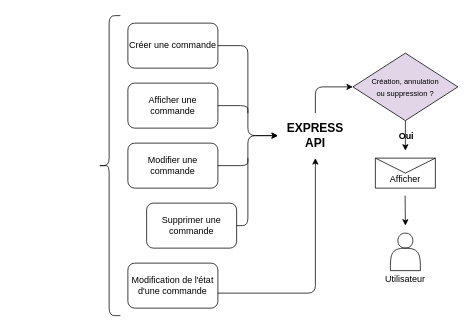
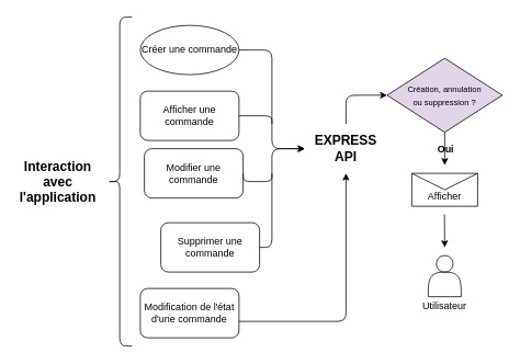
  <mxCell id="0" />
  <mxCell id="1" parent="0" />
- <mxCell id="2" value="Créer une commande" style="rounded=1;whiteSpace=wrap;html=1;" parent="1" vertex="1"><mxGeometry x="170" y="30" width="120" height="60" as="geometry" /></mxCell>
- <mxCell id="3" value="Modifier une commande" style="rounded=1;whiteSpace=wrap;html=1;" parent="1" vertex="1"><mxGeometry x="170" y="190" width="120" height="60" as="geometry" /></mxCell>
+ <mxCell id="2" value="Créer une commande" style="ellipse;whiteSpace=wrap;html=1;" parent="1" vertex="1"><mxGeometry x="170" y="30" width="120" height="60" as="geometry" /></mxCell>
+ <mxCell id="3" value="Modifier une commande" style="rounded=1;whiteSpace=wrap;html=1;" parent="1" vertex="1"><mxGeometry x="175" y="180" width="120" height="60" as="geometry" /></mxCell>
  <mxCell id="4" value="Supprimer une commande" style="rounded=1;whiteSpace=wrap;html=1;" parent="1" vertex="1"><mxGeometry x="195" y="270" width="120" height="60" as="geometry" /></mxCell>
  <mxCell id="5" value="Afficher une commande" style="rounded=1;whiteSpace=wrap;html=1;" parent="1" vertex="1"><mxGeometry x="170" y="110" width="120" height="60" as="geometry" /></mxCell>
  <mxCell id="6" value="" style="endArrow=classic;html=1;edgeStyle=orthogonalEdgeStyle;exitX=1;exitY=0.5;exitDx=0;exitDy=0;" parent="1" source="2" edge="1"><mxGeometry width="50" height="50" relative="1" as="geometry"><mxPoint x="430" y="210" as="sourcePoint" /><mxPoint x="370" y="180" as="targetPoint" /><Array as="points"><mxPoint x="330" y="60" /><mxPoint x="330" y="180" /></Array></mxGeometry></mxCell>
  <mxCell id="7" value="" style="endArrow=none;html=1;endFill=0;exitX=1;exitY=0.5;exitDx=0;exitDy=0;edgeStyle=orthogonalEdgeStyle;" parent="1" source="5" edge="1"><mxGeometry width="50" height="50" relative="1" as="geometry"><mxPoint x="300" y="139.66" as="sourcePoint" /><mxPoint x="330" y="150" as="targetPoint" /><Array as="points"><mxPoint x="330" y="140" /></Array></mxGeometry></mxCell>
  <mxCell id="8" value="" style="endArrow=classic;html=1;edgeStyle=orthogonalEdgeStyle;exitX=1;exitY=0.5;exitDx=0;exitDy=0;" parent="1" source="4" edge="1"><mxGeometry width="50" height="50" relative="1" as="geometry"><mxPoint x="290" y="60" as="sourcePoint" /><mxPoint x="370" y="180" as="targetPoint" /><Array as="points"><mxPoint x="330" y="300" /><mxPoint x="330" y="180" /></Array></mxGeometry></mxCell>
  <mxCell id="9" value="" style="endArrow=none;html=1;endFill=0;exitX=1;exitY=0.5;exitDx=0;exitDy=0;edgeStyle=orthogonalEdgeStyle;" parent="1" source="3" edge="1"><mxGeometry width="50" height="50" relative="1" as="geometry"><mxPoint x="320" y="210" as="sourcePoint" /><mxPoint x="330" y="210" as="targetPoint" /><Array as="points"><mxPoint x="330" y="220" /></Array></mxGeometry></mxCell>
  <mxCell id="10" value="&lt;b&gt;&lt;font style=&quot;font-size: 16px&quot;&gt;EXPRESS&lt;br&gt;API&lt;br&gt;&lt;/font&gt;&lt;/b&gt;" style="text;html=1;strokeColor=none;fillColor=none;align=center;verticalAlign=middle;whiteSpace=wrap;rounded=0;" parent="1" vertex="1"><mxGeometry x="380" y="160" width="80" height="40" as="geometry" /></mxCell>
  <mxCell id="11" value="&lt;br&gt;Afficher" style="shape=message;html=1;whiteSpace=wrap;html=1;outlineConnect=0;" parent="1" vertex="1"><mxGeometry x="500" y="210" width="80" height="40" as="geometry" /></mxCell>
  <mxCell id="12" value="" style="shape=curlyBracket;whiteSpace=wrap;html=1;rounded=1;" parent="1" vertex="1"><mxGeometry x="130" y="20" width="30" height="400" as="geometry" /></mxCell>
+ <mxCell id="13" value="&lt;b&gt;&lt;font style=&quot;font-size: 16px&quot;&gt;Interaction avec l'application&lt;br&gt;&lt;/font&gt;&lt;/b&gt;" style="text;html=1;strokeColor=none;fillColor=none;align=center;verticalAlign=middle;whiteSpace=wrap;rounded=0;" parent="1" vertex="1"><mxGeometry x="20" y="190" width="100" height="60" as="geometry" /></mxCell>
  <mxCell id="14" value="Modification de l'état d'une commande" style="rounded=1;whiteSpace=wrap;html=1;" parent="1" vertex="1"><mxGeometry x="170" y="350" width="120" height="60" as="geometry" /></mxCell>
  <mxCell id="15" value="" style="endArrow=classic;html=1;edgeStyle=orthogonalEdgeStyle;exitX=1;exitY=0.667;exitDx=0;exitDy=0;exitPerimeter=0;" parent="1" source="14" edge="1"><mxGeometry width="50" height="50" relative="1" as="geometry"><mxPoint x="310" y="380" as="sourcePoint" /><mxPoint x="420" y="210" as="targetPoint" /><Array as="points"><mxPoint x="420" y="390" /><mxPoint x="420" y="210" /></Array></mxGeometry></mxCell>
  <mxCell id="16" value="" style="endArrow=classic;html=1;" parent="1" edge="1"><mxGeometry width="50" height="50" relative="1" as="geometry"><mxPoint x="539.66" y="260" as="sourcePoint" /><mxPoint x="540" y="300" as="targetPoint" /></mxGeometry></mxCell>
  <mxCell id="17" value="&lt;br&gt;&lt;br&gt;&lt;br&gt;&lt;br&gt;&lt;br&gt;Utilisateur" style="shape=actor;whiteSpace=wrap;html=1;" parent="1" vertex="1"><mxGeometry x="520" y="310" width="40" height="50" as="geometry" /></mxCell>
  <mxCell id="18" value="" style="endArrow=classic;html=1;edgeStyle=orthogonalEdgeStyle;entryX=0;entryY=0.5;entryDx=0;entryDy=0;" edge="1" parent="1" target="19"><mxGeometry width="50" height="50" relative="1" as="geometry"><mxPoint x="420" y="150" as="sourcePoint" /><mxPoint x="480" y="50" as="targetPoint" /><Array as="points"><mxPoint x="420" y="115" /></Array></mxGeometry></mxCell>
  <mxCell id="19" value="&lt;font style=&quot;font-size: 10px ; line-height: 120%&quot;&gt;Création, annulation&lt;br&gt;ou suppression ?&lt;/font&gt;" style="rhombus;whiteSpace=wrap;html=1;fillColor=#e1d5e7;" vertex="1" parent="1"><mxGeometry x="470" y="70" width="140" height="90" as="geometry" /></mxCell>
  <mxCell id="20" value="" style="endArrow=classic;html=1;exitX=0.5;exitY=1;exitDx=0;exitDy=0;" edge="1" parent="1" source="19"><mxGeometry width="50" height="50" relative="1" as="geometry"><mxPoint x="549.66" y="160" as="sourcePoint" /><mxPoint x="540" y="200" as="targetPoint" /></mxGeometry></mxCell>
  <mxCell id="21" value="Oui" style="edgeLabel;html=1;align=center;verticalAlign=middle;resizable=0;points=[];labelBackgroundColor=none;fontStyle=1;fontSize=12;labelBorderColor=none;" vertex="1" connectable="0" parent="20"><mxGeometry x="-0.607" y="2" relative="1" as="geometry"><mxPoint x="-2" y="12" as="offset" /></mxGeometry></mxCell>
